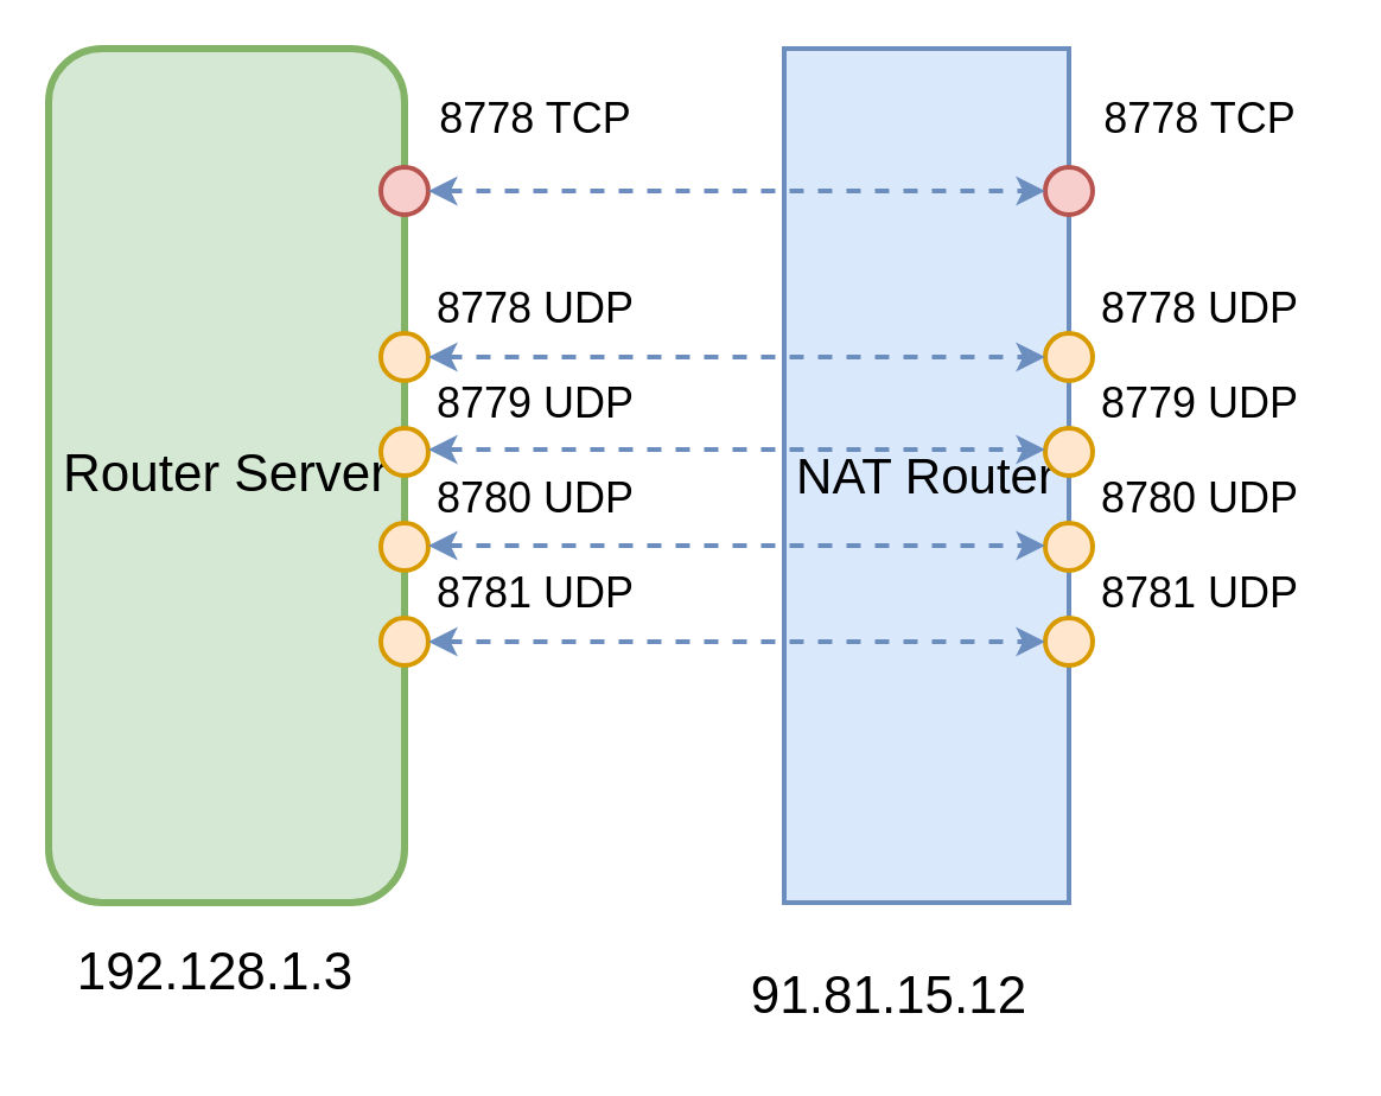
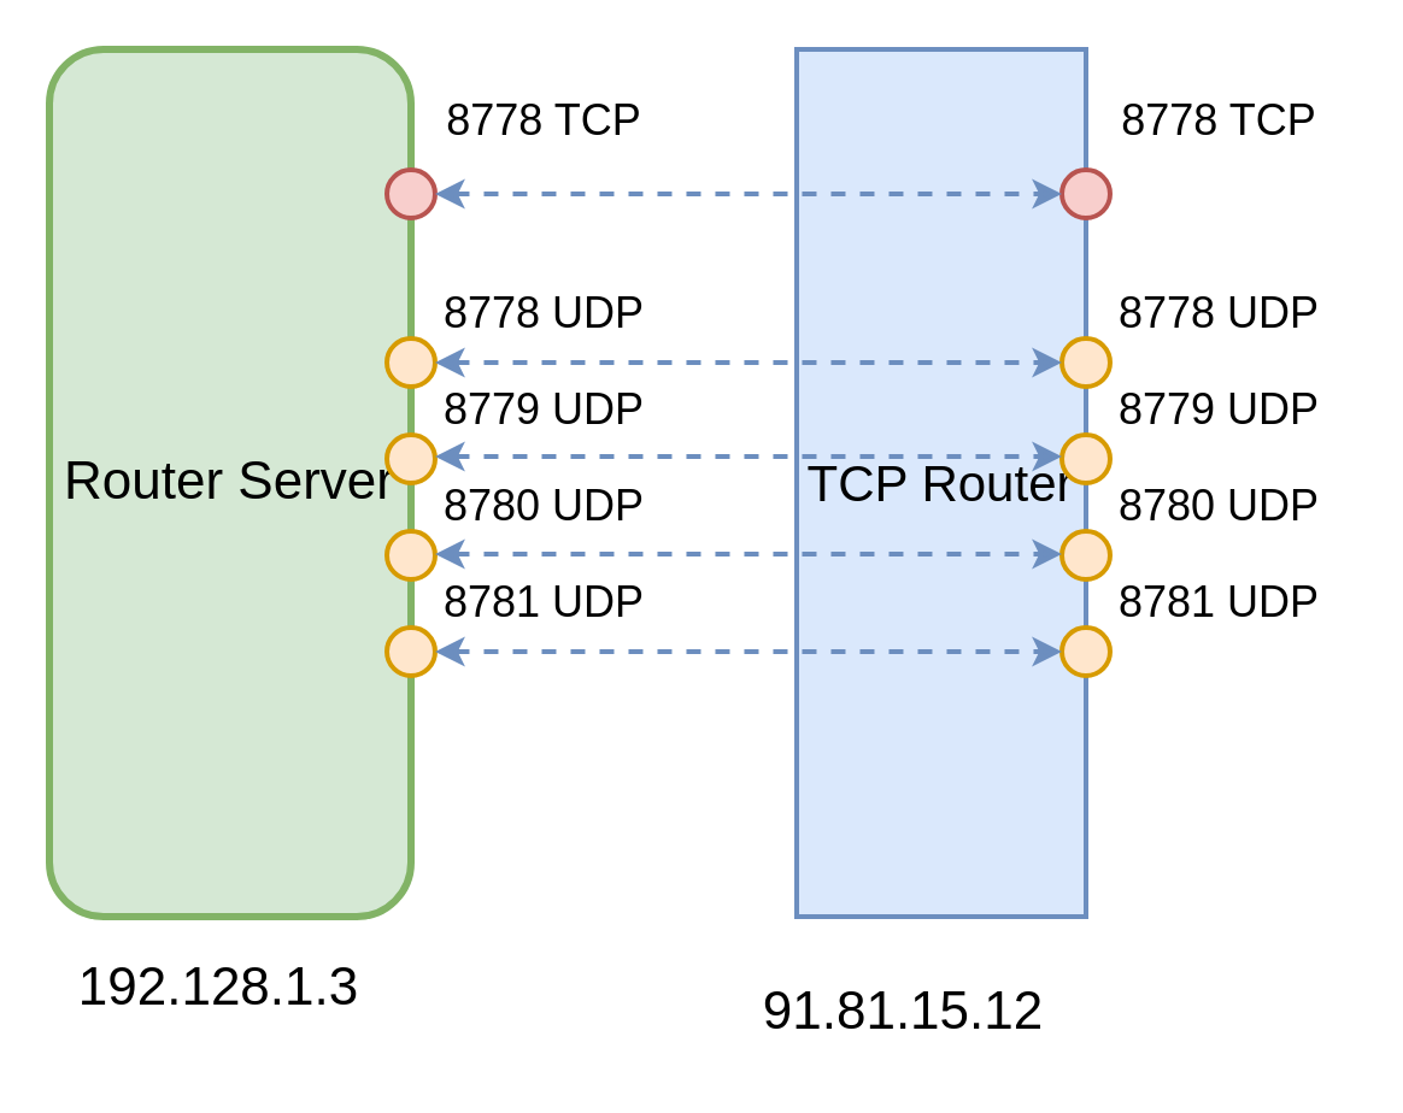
  <mxCell id="0" />
  <mxCell id="1" parent="0" />
  <mxCell id="2" value="&lt;font style=&quot;font-size: 22px;&quot;&gt;Router Server&lt;/font&gt;" style="rounded=1;whiteSpace=wrap;html=1;fillColor=#d5e8d4;strokeColor=#82b366;strokeWidth=3;" parent="1" vertex="1"><mxGeometry x="20" y="20" width="150" height="360" as="geometry" /></mxCell>
  <mxCell id="3" value="" style="ellipse;whiteSpace=wrap;html=1;aspect=fixed;fillColor=#f8cecc;strokeColor=#b85450;strokeWidth=2;" parent="1" vertex="1"><mxGeometry x="160" y="70" width="20" height="20" as="geometry" /></mxCell>
  <mxCell id="4" value="&lt;font face=&quot;Helvetica&quot; style=&quot;font-size: 18px;&quot;&gt;8778 TCP&lt;/font&gt;" style="text;html=1;align=center;verticalAlign=middle;resizable=0;points=[];autosize=1;strokeColor=none;fillColor=none;" parent="1" vertex="1"><mxGeometry x="175" y="30" width="100" height="40" as="geometry" /></mxCell>
  <mxCell id="5" value="" style="ellipse;whiteSpace=wrap;html=1;aspect=fixed;fillColor=#ffe6cc;strokeColor=#d79b00;strokeWidth=2;" parent="1" vertex="1"><mxGeometry x="160" y="140" width="20" height="20" as="geometry" /></mxCell>
  <mxCell id="6" value="" style="ellipse;whiteSpace=wrap;html=1;aspect=fixed;fillColor=#ffe6cc;strokeColor=#d79b00;strokeWidth=2;" parent="1" vertex="1"><mxGeometry x="160" y="180" width="20" height="20" as="geometry" /></mxCell>
  <mxCell id="7" value="" style="ellipse;whiteSpace=wrap;html=1;aspect=fixed;fillColor=#ffe6cc;strokeColor=#d79b00;strokeWidth=2;" parent="1" vertex="1"><mxGeometry x="160" y="220" width="20" height="20" as="geometry" /></mxCell>
  <mxCell id="8" value="" style="ellipse;whiteSpace=wrap;html=1;aspect=fixed;fillColor=#ffe6cc;strokeColor=#d79b00;strokeWidth=2;" parent="1" vertex="1"><mxGeometry x="160" y="260" width="20" height="20" as="geometry" /></mxCell>
  <mxCell id="9" value="&lt;font face=&quot;Helvetica&quot; style=&quot;font-size: 18px;&quot;&gt;8778 UDP&lt;/font&gt;" style="text;html=1;align=center;verticalAlign=middle;resizable=0;points=[];autosize=1;strokeColor=none;fillColor=none;" parent="1" vertex="1"><mxGeometry x="170" y="110" width="110" height="40" as="geometry" /></mxCell>
  <mxCell id="10" value="&lt;font face=&quot;Helvetica&quot; style=&quot;font-size: 18px;&quot;&gt;8779 UDP&lt;/font&gt;" style="text;html=1;align=center;verticalAlign=middle;resizable=0;points=[];autosize=1;strokeColor=none;fillColor=none;" parent="1" vertex="1"><mxGeometry x="170" y="150" width="110" height="40" as="geometry" /></mxCell>
  <mxCell id="11" value="&lt;font face=&quot;Helvetica&quot; style=&quot;font-size: 18px;&quot;&gt;8780 UDP&lt;/font&gt;" style="text;html=1;align=center;verticalAlign=middle;resizable=0;points=[];autosize=1;strokeColor=none;fillColor=none;" parent="1" vertex="1"><mxGeometry x="170" y="190" width="110" height="40" as="geometry" /></mxCell>
  <mxCell id="12" value="&lt;font face=&quot;Helvetica&quot; style=&quot;font-size: 18px;&quot;&gt;8781 UDP&lt;/font&gt;" style="text;html=1;align=center;verticalAlign=middle;resizable=0;points=[];autosize=1;strokeColor=none;fillColor=none;" parent="1" vertex="1"><mxGeometry x="170" y="230" width="110" height="40" as="geometry" /></mxCell>
  <mxCell id="13" value="&lt;font style=&quot;font-size: 22px;&quot;&gt;192.128.1.3&lt;/font&gt;" style="text;html=1;align=center;verticalAlign=middle;resizable=0;points=[];autosize=1;strokeColor=none;fillColor=none;" vertex="1" parent="1"><mxGeometry x="20" y="390" width="140" height="40" as="geometry" /></mxCell>
- <mxCell id="14" value="&lt;font style=&quot;font-size: 21px;&quot;&gt;NAT Router&lt;/font&gt;" style="rounded=0;whiteSpace=wrap;html=1;strokeWidth=2;fillColor=#dae8fc;strokeColor=#6c8ebf;" vertex="1" parent="1"><mxGeometry x="330" y="20" width="120" height="360" as="geometry" /></mxCell>
+ <mxCell id="14" value="&lt;font style=&quot;font-size: 21px;&quot;&gt;TCP Router&lt;/font&gt;" style="rounded=0;whiteSpace=wrap;html=1;strokeWidth=2;fillColor=#dae8fc;strokeColor=#6c8ebf;" vertex="1" parent="1"><mxGeometry x="330" y="20" width="120" height="360" as="geometry" /></mxCell>
  <mxCell id="15" value="" style="ellipse;whiteSpace=wrap;html=1;aspect=fixed;fillColor=#f8cecc;strokeColor=#b85450;strokeWidth=2;" vertex="1" parent="1"><mxGeometry x="440" y="70" width="20" height="20" as="geometry" /></mxCell>
  <mxCell id="16" value="&lt;font face=&quot;Helvetica&quot; style=&quot;font-size: 18px;&quot;&gt;8778 TCP&lt;/font&gt;" style="text;html=1;align=center;verticalAlign=middle;resizable=0;points=[];autosize=1;strokeColor=none;fillColor=none;" vertex="1" parent="1"><mxGeometry x="455" y="30" width="100" height="40" as="geometry" /></mxCell>
  <mxCell id="17" value="" style="ellipse;whiteSpace=wrap;html=1;aspect=fixed;fillColor=#ffe6cc;strokeColor=#d79b00;strokeWidth=2;" vertex="1" parent="1"><mxGeometry x="440" y="140" width="20" height="20" as="geometry" /></mxCell>
  <mxCell id="18" value="" style="ellipse;whiteSpace=wrap;html=1;aspect=fixed;fillColor=#ffe6cc;strokeColor=#d79b00;strokeWidth=2;" vertex="1" parent="1"><mxGeometry x="440" y="180" width="20" height="20" as="geometry" /></mxCell>
  <mxCell id="19" value="" style="ellipse;whiteSpace=wrap;html=1;aspect=fixed;fillColor=#ffe6cc;strokeColor=#d79b00;strokeWidth=2;" vertex="1" parent="1"><mxGeometry x="440" y="220" width="20" height="20" as="geometry" /></mxCell>
  <mxCell id="20" value="" style="ellipse;whiteSpace=wrap;html=1;aspect=fixed;fillColor=#ffe6cc;strokeColor=#d79b00;strokeWidth=2;" vertex="1" parent="1"><mxGeometry x="440" y="260" width="20" height="20" as="geometry" /></mxCell>
  <mxCell id="21" value="&lt;font face=&quot;Helvetica&quot; style=&quot;font-size: 18px;&quot;&gt;8778 UDP&lt;/font&gt;" style="text;html=1;align=center;verticalAlign=middle;resizable=0;points=[];autosize=1;strokeColor=none;fillColor=none;" vertex="1" parent="1"><mxGeometry x="450" y="110" width="110" height="40" as="geometry" /></mxCell>
  <mxCell id="22" value="&lt;font face=&quot;Helvetica&quot; style=&quot;font-size: 18px;&quot;&gt;8779 UDP&lt;/font&gt;" style="text;html=1;align=center;verticalAlign=middle;resizable=0;points=[];autosize=1;strokeColor=none;fillColor=none;" vertex="1" parent="1"><mxGeometry x="450" y="150" width="110" height="40" as="geometry" /></mxCell>
  <mxCell id="23" value="&lt;font face=&quot;Helvetica&quot; style=&quot;font-size: 18px;&quot;&gt;8780 UDP&lt;/font&gt;" style="text;html=1;align=center;verticalAlign=middle;resizable=0;points=[];autosize=1;strokeColor=none;fillColor=none;" vertex="1" parent="1"><mxGeometry x="450" y="190" width="110" height="40" as="geometry" /></mxCell>
  <mxCell id="24" value="&lt;font face=&quot;Helvetica&quot; style=&quot;font-size: 18px;&quot;&gt;8781 UDP&lt;/font&gt;" style="text;html=1;align=center;verticalAlign=middle;resizable=0;points=[];autosize=1;strokeColor=none;fillColor=none;" vertex="1" parent="1"><mxGeometry x="450" y="230" width="110" height="40" as="geometry" /></mxCell>
  <mxCell id="25" value="&lt;font style=&quot;font-size: 22px;&quot;&gt;91.81.15.12&lt;/font&gt;" style="text;html=1;align=center;verticalAlign=middle;resizable=0;points=[];autosize=1;strokeColor=none;fillColor=none;" vertex="1" parent="1"><mxGeometry x="304" y="400" width="140" height="40" as="geometry" /></mxCell>
  <mxCell id="26" value="" style="endArrow=classic;startArrow=classic;html=1;rounded=0;dashed=1;fillColor=#dae8fc;strokeColor=#6c8ebf;strokeWidth=2;" edge="1" parent="1" source="3" target="15"><mxGeometry width="50" height="50" relative="1" as="geometry"><mxPoint x="370" y="390" as="sourcePoint" /><mxPoint x="420" y="340" as="targetPoint" /></mxGeometry></mxCell>
  <mxCell id="27" value="" style="endArrow=classic;startArrow=classic;html=1;rounded=0;dashed=1;fillColor=#dae8fc;strokeColor=#6c8ebf;strokeWidth=2;" edge="1" parent="1"><mxGeometry width="50" height="50" relative="1" as="geometry"><mxPoint x="180" y="150" as="sourcePoint" /><mxPoint x="440" y="150" as="targetPoint" /></mxGeometry></mxCell>
  <mxCell id="28" value="" style="endArrow=classic;startArrow=classic;html=1;rounded=0;dashed=1;fillColor=#dae8fc;strokeColor=#6c8ebf;strokeWidth=2;" edge="1" parent="1"><mxGeometry width="50" height="50" relative="1" as="geometry"><mxPoint x="180" y="189" as="sourcePoint" /><mxPoint x="440" y="189" as="targetPoint" /></mxGeometry></mxCell>
  <mxCell id="29" value="" style="endArrow=classic;startArrow=classic;html=1;rounded=0;dashed=1;fillColor=#dae8fc;strokeColor=#6c8ebf;strokeWidth=2;" edge="1" parent="1"><mxGeometry width="50" height="50" relative="1" as="geometry"><mxPoint x="180" y="229.5" as="sourcePoint" /><mxPoint x="440" y="229.5" as="targetPoint" /></mxGeometry></mxCell>
  <mxCell id="30" value="" style="endArrow=classic;startArrow=classic;html=1;rounded=0;dashed=1;fillColor=#dae8fc;strokeColor=#6c8ebf;strokeWidth=2;" edge="1" parent="1"><mxGeometry width="50" height="50" relative="1" as="geometry"><mxPoint x="180" y="270" as="sourcePoint" /><mxPoint x="440" y="270" as="targetPoint" /></mxGeometry></mxCell>
